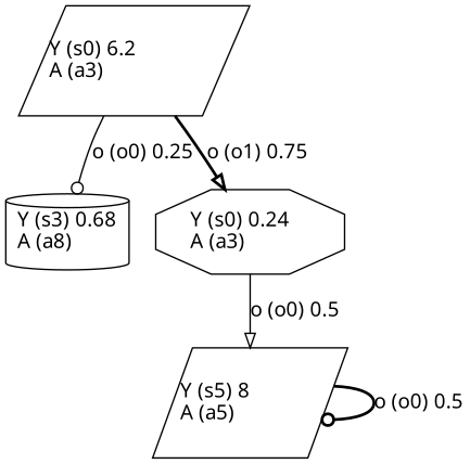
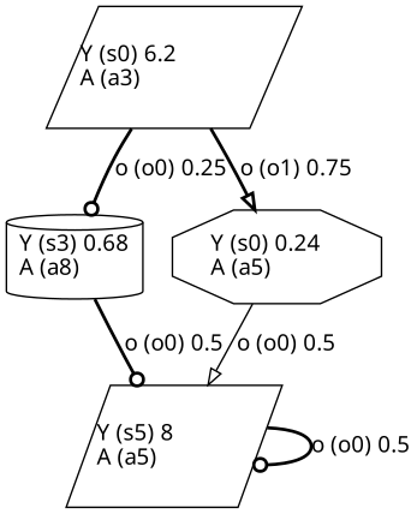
  digraph {
    fontname="Noto Sans"
    node [fontname="Noto Sans" shape=parallelogram]
    edge [arrowhead=odot fontname="Noto Sans" style=bold]
    n1 [label="Y (s0) 6.2\lA (a3)\l" labeljust=l]
    n2 [label="Y (s3) 0.68\lA (a8)\l" shape=cylinder]
-   n3 [label="Y (s0) 0.24\lA (a3)\l" shape=octagon]
+   n3 [label="Y (s0) 0.24\lA (a5)\l" shape=octagon]
    n4 [label="Y (s5) 8\lA (a5)\l"]
-   n1 -> n2 [label="o (o0) 0.25\l" style=solid]
+   n1 -> n2 [label="o (o0) 0.25\l"]
    n1 -> n3 [arrowhead=onormal label="o (o1) 0.75\l"]
+   n2 -> n4 [label="o (o0) 0.5\l"]
    n3 -> n4 [arrowhead=onormal label="o (o0) 0.5\l" style=solid]
    n4 -> n4 [label="o (o0) 0.5\l"]
  }
